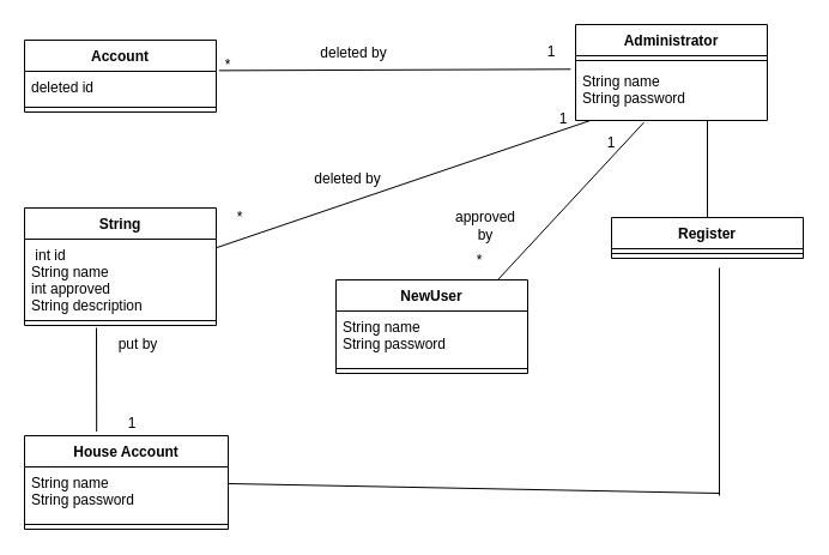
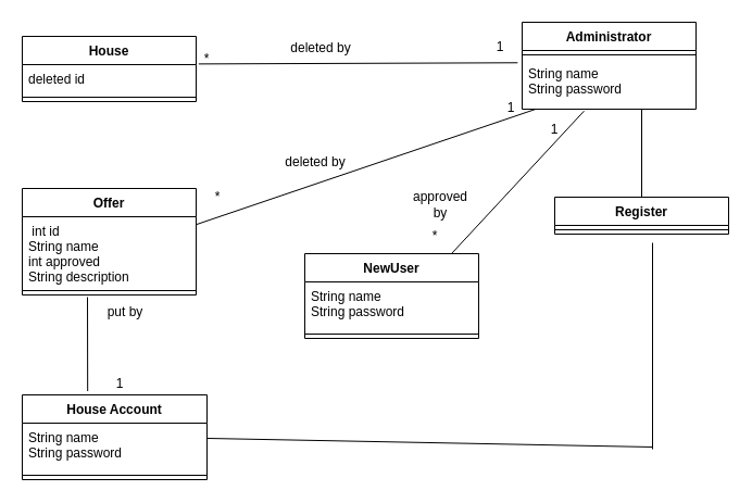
  <mxCell id="0" style=";html=1;" />
  <mxCell id="1" style=";html=1;" parent="0" />
- <mxCell id="2" value="Account" style="swimlane;fontStyle=1;align=center;verticalAlign=top;childLayout=stackLayout;horizontal=1;startSize=26;horizontalStack=0;resizeParent=1;resizeParentMax=0;resizeLast=0;collapsible=1;marginBottom=0;" vertex="1" parent="1"><mxGeometry x="20" y="33" width="160" height="60" as="geometry" /></mxCell>
+ <mxCell id="2" value="House" style="swimlane;fontStyle=1;align=center;verticalAlign=top;childLayout=stackLayout;horizontal=1;startSize=26;horizontalStack=0;resizeParent=1;resizeParentMax=0;resizeLast=0;collapsible=1;marginBottom=0;" vertex="1" parent="1"><mxGeometry x="20" y="33" width="160" height="60" as="geometry" /></mxCell>
  <mxCell id="3" value="deleted id" style="text;strokeColor=none;fillColor=none;align=left;verticalAlign=top;spacingLeft=4;spacingRight=4;overflow=hidden;rotatable=0;points=[[0,0.5],[1,0.5]];portConstraint=eastwest;" vertex="1" parent="2"><mxGeometry y="26" width="160" height="26" as="geometry" /></mxCell>
  <mxCell id="4" value="" style="line;strokeWidth=1;fillColor=none;align=left;verticalAlign=middle;spacingTop=-1;spacingLeft=3;spacingRight=3;rotatable=0;labelPosition=right;points=[];portConstraint=eastwest;" vertex="1" parent="2"><mxGeometry y="52" width="160" height="8" as="geometry" /></mxCell>
- <mxCell id="5" value="String" style="swimlane;fontStyle=1;align=center;verticalAlign=top;childLayout=stackLayout;horizontal=1;startSize=26;horizontalStack=0;resizeParent=1;resizeParentMax=0;resizeLast=0;collapsible=1;marginBottom=0;" vertex="1" parent="1"><mxGeometry x="20" y="173" width="160" height="98" as="geometry" /></mxCell>
+ <mxCell id="5" value="Offer" style="swimlane;fontStyle=1;align=center;verticalAlign=top;childLayout=stackLayout;horizontal=1;startSize=26;horizontalStack=0;resizeParent=1;resizeParentMax=0;resizeLast=0;collapsible=1;marginBottom=0;" vertex="1" parent="1"><mxGeometry x="20" y="173" width="160" height="98" as="geometry" /></mxCell>
  <mxCell id="6" value=" int id&#10;String name&#10;int approved&#10;String description&#10;&#10;" style="text;strokeColor=none;fillColor=none;align=left;verticalAlign=top;spacingLeft=4;spacingRight=4;overflow=hidden;rotatable=0;points=[[0,0.5],[1,0.5]];portConstraint=eastwest;" vertex="1" parent="5"><mxGeometry y="26" width="160" height="64" as="geometry" /></mxCell>
  <mxCell id="7" value="" style="line;strokeWidth=1;fillColor=none;align=left;verticalAlign=middle;spacingTop=-1;spacingLeft=3;spacingRight=3;rotatable=0;labelPosition=right;points=[];portConstraint=eastwest;" vertex="1" parent="5"><mxGeometry y="90" width="160" height="8" as="geometry" /></mxCell>
  <mxCell id="8" value="Register" style="swimlane;fontStyle=1;align=center;verticalAlign=top;childLayout=stackLayout;horizontal=1;startSize=26;horizontalStack=0;resizeParent=1;resizeParentMax=0;resizeLast=0;collapsible=1;marginBottom=0;" vertex="1" parent="1"><mxGeometry x="510" y="181" width="160" height="34" as="geometry" /></mxCell>
  <mxCell id="9" value="" style="line;strokeWidth=1;fillColor=none;align=left;verticalAlign=middle;spacingTop=-1;spacingLeft=3;spacingRight=3;rotatable=0;labelPosition=right;points=[];portConstraint=eastwest;" vertex="1" parent="8"><mxGeometry y="26" width="160" height="8" as="geometry" /></mxCell>
  <mxCell id="10" value="Administrator" style="swimlane;fontStyle=1;align=center;verticalAlign=top;childLayout=stackLayout;horizontal=1;startSize=26;horizontalStack=0;resizeParent=1;resizeParentMax=0;resizeLast=0;collapsible=1;marginBottom=0;" vertex="1" parent="1"><mxGeometry x="480" y="20" width="160" height="80" as="geometry" /></mxCell>
  <mxCell id="11" value="" style="line;strokeWidth=1;fillColor=none;align=left;verticalAlign=middle;spacingTop=-1;spacingLeft=3;spacingRight=3;rotatable=0;labelPosition=right;points=[];portConstraint=eastwest;" vertex="1" parent="10"><mxGeometry y="26" width="160" height="8" as="geometry" /></mxCell>
  <mxCell id="12" value="String name&#10;String password&#10;" style="text;strokeColor=none;fillColor=none;align=left;verticalAlign=top;spacingLeft=4;spacingRight=4;overflow=hidden;rotatable=0;points=[[0,0.5],[1,0.5]];portConstraint=eastwest;" vertex="1" parent="10"><mxGeometry y="34" width="160" height="46" as="geometry" /></mxCell>
  <mxCell id="13" value="House Account" style="swimlane;fontStyle=1;align=center;verticalAlign=top;childLayout=stackLayout;horizontal=1;startSize=26;horizontalStack=0;resizeParent=1;resizeParentMax=0;resizeLast=0;collapsible=1;marginBottom=0;" vertex="1" parent="1"><mxGeometry x="20" y="363" width="170" height="78" as="geometry" /></mxCell>
  <mxCell id="14" value="String name&#10;String password&#10;&#10;&#10;" style="text;strokeColor=none;fillColor=none;align=left;verticalAlign=top;spacingLeft=4;spacingRight=4;overflow=hidden;rotatable=0;points=[[0,0.5],[1,0.5]];portConstraint=eastwest;" vertex="1" parent="13"><mxGeometry y="26" width="170" height="44" as="geometry" /></mxCell>
  <mxCell id="15" value="" style="line;strokeWidth=1;fillColor=none;align=left;verticalAlign=middle;spacingTop=-1;spacingLeft=3;spacingRight=3;rotatable=0;labelPosition=right;points=[];portConstraint=eastwest;" vertex="1" parent="13"><mxGeometry y="70" width="170" height="8" as="geometry" /></mxCell>
  <mxCell id="16" value="NewUser" style="swimlane;fontStyle=1;align=center;verticalAlign=top;childLayout=stackLayout;horizontal=1;startSize=26;horizontalStack=0;resizeParent=1;resizeParentMax=0;resizeLast=0;collapsible=1;marginBottom=0;" vertex="1" parent="1"><mxGeometry x="280" y="233" width="160" height="78" as="geometry" /></mxCell>
  <mxCell id="17" value="String name&#10;String password&#10;" style="text;strokeColor=none;fillColor=none;align=left;verticalAlign=top;spacingLeft=4;spacingRight=4;overflow=hidden;rotatable=0;points=[[0,0.5],[1,0.5]];portConstraint=eastwest;" vertex="1" parent="16"><mxGeometry y="26" width="160" height="44" as="geometry" /></mxCell>
  <mxCell id="18" value="" style="line;strokeWidth=1;fillColor=none;align=left;verticalAlign=middle;spacingTop=-1;spacingLeft=3;spacingRight=3;rotatable=0;labelPosition=right;points=[];portConstraint=eastwest;" vertex="1" parent="16"><mxGeometry y="70" width="160" height="8" as="geometry" /></mxCell>
  <mxCell id="19" value="" style="endArrow=none;html=1;exitX=1.015;exitY=-0.024;exitDx=0;exitDy=0;exitPerimeter=0;entryX=-0.026;entryY=0.071;entryDx=0;entryDy=0;entryPerimeter=0;" edge="1" parent="1" source="3" target="12"><mxGeometry width="50" height="50" relative="1" as="geometry"><mxPoint x="310" y="84" as="sourcePoint" /><mxPoint x="360" y="34" as="targetPoint" /></mxGeometry></mxCell>
  <mxCell id="20" value="" style="endArrow=none;html=1;" edge="1" parent="1"><mxGeometry width="50" height="50" relative="1" as="geometry"><mxPoint x="590" y="181" as="sourcePoint" /><mxPoint x="590" y="100.5" as="targetPoint" /></mxGeometry></mxCell>
  <mxCell id="21" value="" style="endArrow=none;html=1;exitX=1.001;exitY=0.112;exitDx=0;exitDy=0;exitPerimeter=0;" edge="1" parent="1" source="6" target="12"><mxGeometry width="50" height="50" relative="1" as="geometry"><mxPoint x="260" y="181" as="sourcePoint" /><mxPoint x="310" y="131" as="targetPoint" /></mxGeometry></mxCell>
  <mxCell id="22" value="" style="endArrow=none;html=1;entryX=0.356;entryY=1.037;entryDx=0;entryDy=0;entryPerimeter=0;" edge="1" parent="1" target="12"><mxGeometry width="50" height="50" relative="1" as="geometry"><mxPoint x="415" y="233" as="sourcePoint" /><mxPoint x="465" y="183" as="targetPoint" /></mxGeometry></mxCell>
  <mxCell id="23" value="" style="endArrow=none;html=1;exitX=0.354;exitY=-0.045;exitDx=0;exitDy=0;exitPerimeter=0;" edge="1" parent="1" source="13"><mxGeometry width="50" height="50" relative="1" as="geometry"><mxPoint x="80" y="353" as="sourcePoint" /><mxPoint x="80" y="273" as="targetPoint" /></mxGeometry></mxCell>
  <mxCell id="24" value="" style="endArrow=none;html=1;exitX=1;exitY=0.318;exitDx=0;exitDy=0;exitPerimeter=0;" edge="1" parent="1" source="14"><mxGeometry width="50" height="50" relative="1" as="geometry"><mxPoint x="300" y="403" as="sourcePoint" /><mxPoint x="600" y="411" as="targetPoint" /></mxGeometry></mxCell>
  <mxCell id="25" value="" style="endArrow=none;html=1;" edge="1" parent="1"><mxGeometry width="50" height="50" relative="1" as="geometry"><mxPoint x="600" y="413" as="sourcePoint" /><mxPoint x="600" y="223" as="targetPoint" /></mxGeometry></mxCell>
  <mxCell id="26" value="*" style="text;html=1;strokeColor=none;fillColor=none;align=center;verticalAlign=middle;whiteSpace=wrap;rounded=0;" vertex="1" parent="1"><mxGeometry x="180" y="34" width="20" height="39" as="geometry" /></mxCell>
  <mxCell id="27" value="1" style="text;html=1;strokeColor=none;fillColor=none;align=center;verticalAlign=middle;whiteSpace=wrap;rounded=0;" vertex="1" parent="1"><mxGeometry x="440" y="33" width="40" height="20" as="geometry" /></mxCell>
  <mxCell id="28" value="1" style="text;html=1;strokeColor=none;fillColor=none;align=center;verticalAlign=middle;whiteSpace=wrap;rounded=0;" vertex="1" parent="1"><mxGeometry x="450" y="89" width="40" height="20" as="geometry" /></mxCell>
  <mxCell id="29" value="*" style="text;html=1;strokeColor=none;fillColor=none;align=center;verticalAlign=middle;whiteSpace=wrap;rounded=0;" vertex="1" parent="1"><mxGeometry x="180" y="171" width="40" height="20" as="geometry" /></mxCell>
  <mxCell id="30" value="1" style="text;html=1;strokeColor=none;fillColor=none;align=center;verticalAlign=middle;whiteSpace=wrap;rounded=0;" vertex="1" parent="1"><mxGeometry x="90" y="343" width="40" height="20" as="geometry" /></mxCell>
  <mxCell id="31" value="*" style="text;html=1;strokeColor=none;fillColor=none;align=center;verticalAlign=middle;whiteSpace=wrap;rounded=0;" vertex="1" parent="1"><mxGeometry x="380" y="207" width="40" height="20" as="geometry" /></mxCell>
  <mxCell id="32" value="1" style="text;html=1;strokeColor=none;fillColor=none;align=center;verticalAlign=middle;whiteSpace=wrap;rounded=0;" vertex="1" parent="1"><mxGeometry x="490" y="109" width="40" height="20" as="geometry" /></mxCell>
  <mxCell id="33" value="deleted by" style="text;html=1;strokeColor=none;fillColor=none;align=center;verticalAlign=middle;whiteSpace=wrap;rounded=0;" vertex="1" parent="1"><mxGeometry x="260" y="34" width="70" height="20" as="geometry" /></mxCell>
  <mxCell id="34" value="deleted by" style="text;html=1;strokeColor=none;fillColor=none;align=center;verticalAlign=middle;whiteSpace=wrap;rounded=0;direction=west;" vertex="1" parent="1"><mxGeometry x="260" y="119" width="60" height="60" as="geometry" /></mxCell>
  <mxCell id="35" value="put by" style="text;html=1;strokeColor=none;fillColor=none;align=center;verticalAlign=middle;whiteSpace=wrap;rounded=0;" vertex="1" parent="1"><mxGeometry x="95" y="277" width="40" height="20" as="geometry" /></mxCell>
  <mxCell id="36" value="approved by" style="text;html=1;strokeColor=none;fillColor=none;align=center;verticalAlign=middle;whiteSpace=wrap;rounded=0;" vertex="1" parent="1"><mxGeometry x="375" y="178" width="60" height="20" as="geometry" /></mxCell>
